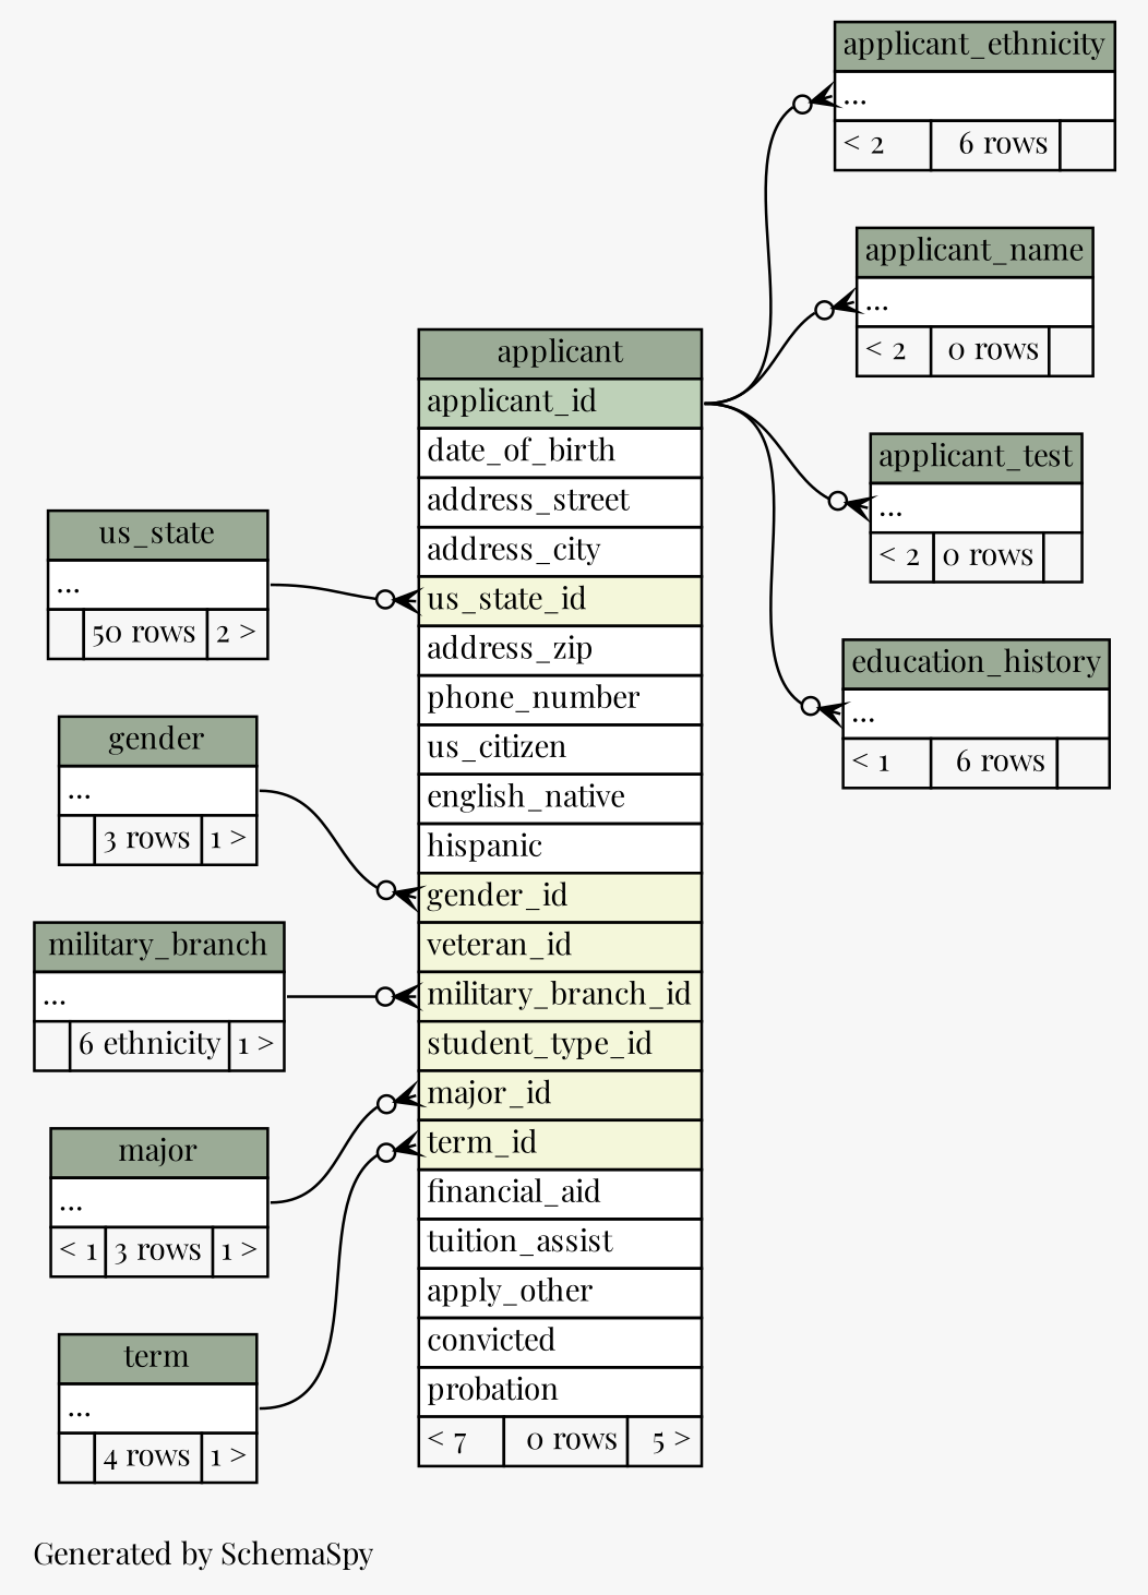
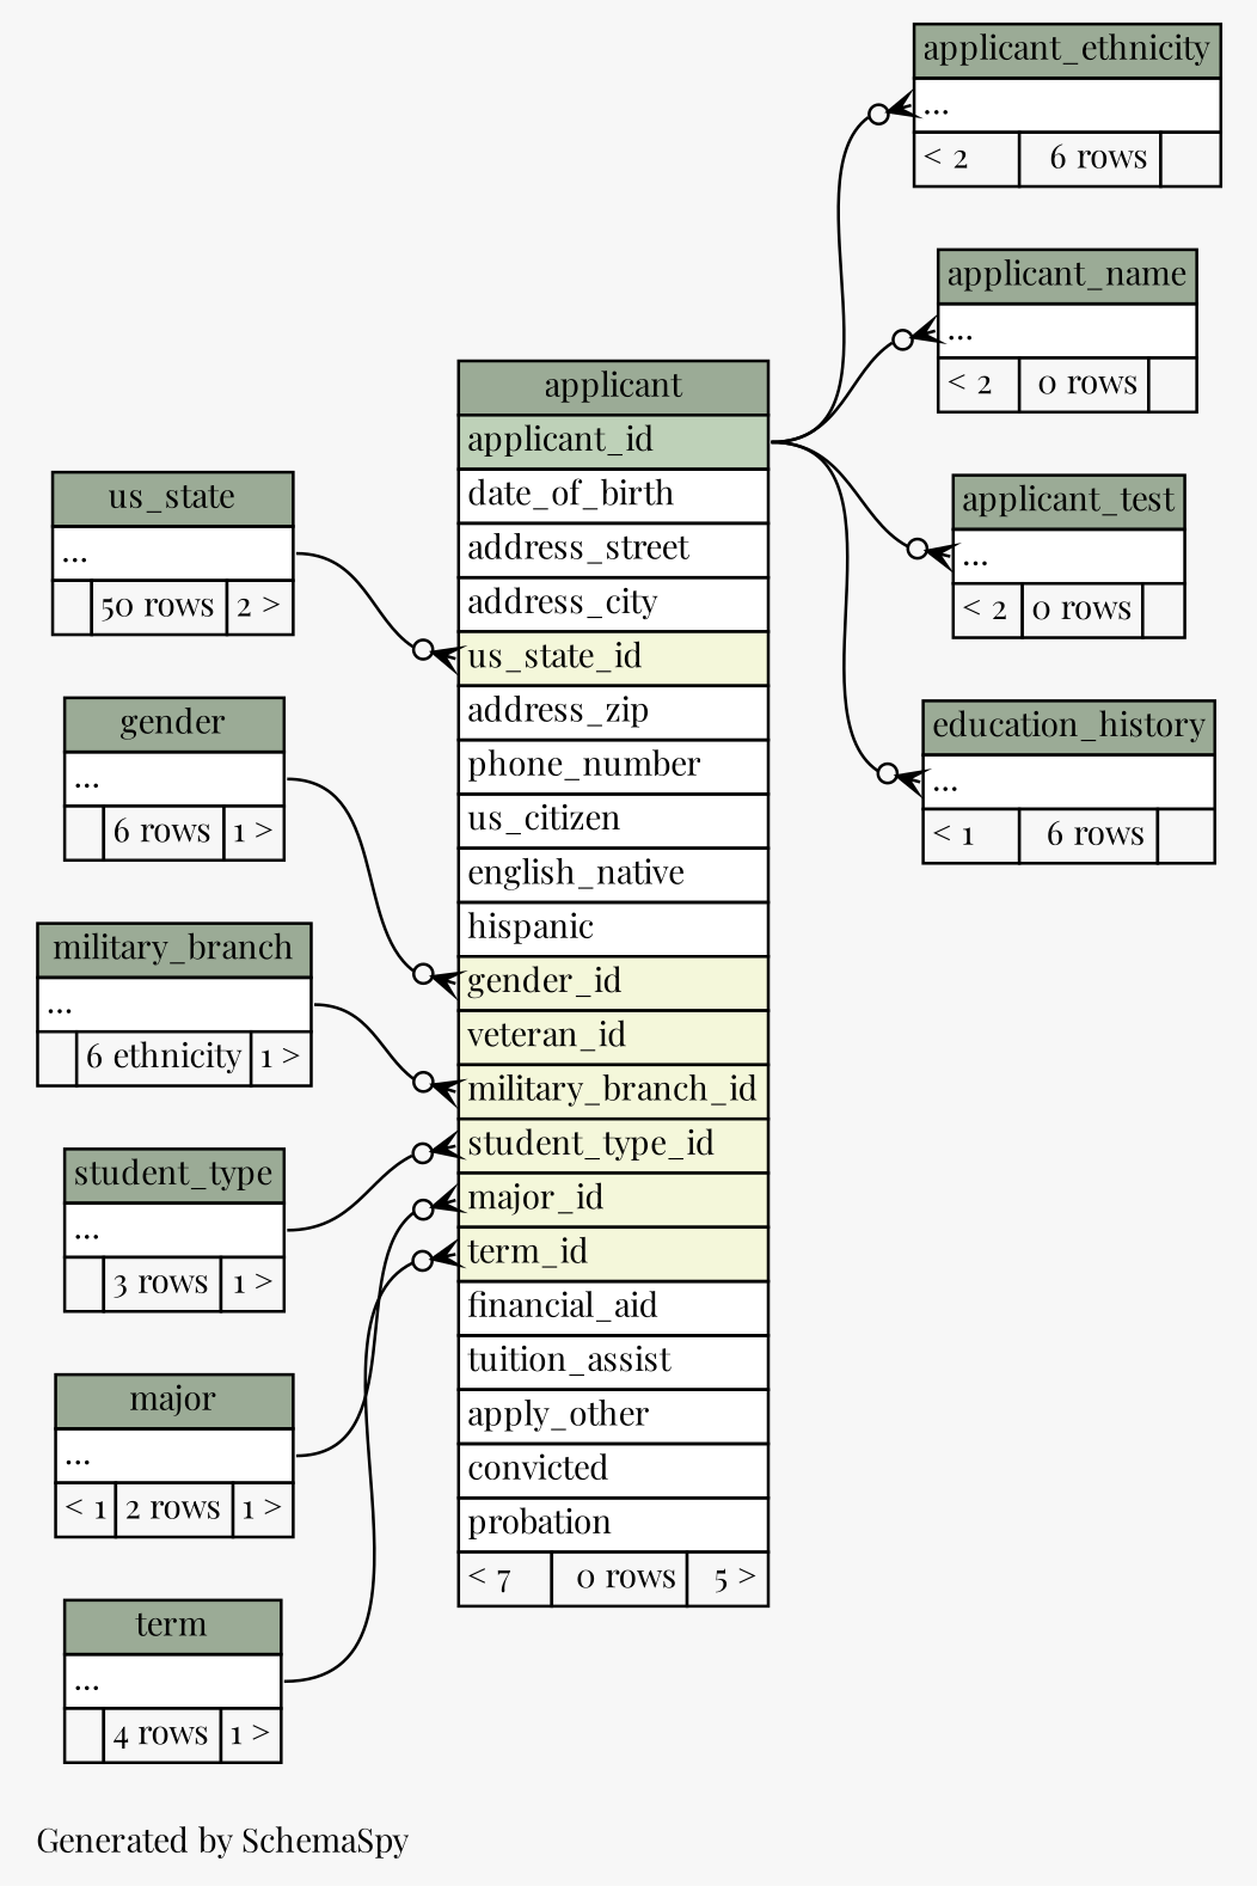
  digraph {
    bgcolor="#f7f7f7"
    fontname="Playfair Display"
    fontsize=11
    label="\nGenerated by SchemaSpy"
    labeljust=l
    nodesep=0.18
    rankdir=RL
    ranksep=0.46
    node [fontname="Playfair Display" fontsize=11 shape=plaintext]
    edge [arrowhead=none arrowsize=0.8 arrowtail=crowodot dir=back fontname="Playfair Display" headport="elipses:e" tailport="elipses:w"]
    n1 [label=<     <TABLE BORDER="0" CELLBORDER="1" CELLSPACING="0" BGCOLOR="#ffffff">       <TR><TD COLSPAN="3" BGCOLOR="#9bab96" ALIGN="CENTER">applicant</TD></TR>       <TR><TD PORT="applicant_id" COLSPAN="3" BGCOLOR="#bed1b8" ALIGN="LEFT">applicant_id</TD></TR>       <TR><TD PORT="date_of_birth" COLSPAN="3" ALIGN="LEFT">date_of_birth</TD></TR>       <TR><TD PORT="address_street" COLSPAN="3" ALIGN="LEFT">address_street</TD></TR>       <TR><TD PORT="address_city" COLSPAN="3" ALIGN="LEFT">address_city</TD></TR>       <TR><TD PORT="us_state_id" COLSPAN="3" BGCOLOR="#f4f7da" ALIGN="LEFT">us_state_id</TD></TR>       <TR><TD PORT="address_zip" COLSPAN="3" ALIGN="LEFT">address_zip</TD></TR>       <TR><TD PORT="phone_number" COLSPAN="3" ALIGN="LEFT">phone_number</TD></TR>       <TR><TD PORT="us_citizen" COLSPAN="3" ALIGN="LEFT">us_citizen</TD></TR>       <TR><TD PORT="english_native" COLSPAN="3" ALIGN="LEFT">english_native</TD></TR>       <TR><TD PORT="hispanic" COLSPAN="3" ALIGN="LEFT">hispanic</TD></TR>       <TR><TD PORT="gender_id" COLSPAN="3" BGCOLOR="#f4f7da" ALIGN="LEFT">gender_id</TD></TR>       <TR><TD PORT="veteran_id" COLSPAN="3" BGCOLOR="#f4f7da" ALIGN="LEFT">veteran_id</TD></TR>       <TR><TD PORT="military_branch_id" COLSPAN="3" BGCOLOR="#f4f7da" ALIGN="LEFT">military_branch_id</TD></TR>       <TR><TD PORT="student_type_id" COLSPAN="3" BGCOLOR="#f4f7da" ALIGN="LEFT">student_type_id</TD></TR>       <TR><TD PORT="major_id" COLSPAN="3" BGCOLOR="#f4f7da" ALIGN="LEFT">major_id</TD></TR>       <TR><TD PORT="term_id" COLSPAN="3" BGCOLOR="#f4f7da" ALIGN="LEFT">term_id</TD></TR>       <TR><TD PORT="financial_aid" COLSPAN="3" ALIGN="LEFT">financial_aid</TD></TR>       <TR><TD PORT="tuition_assist" COLSPAN="3" ALIGN="LEFT">tuition_assist</TD></TR>       <TR><TD PORT="apply_other" COLSPAN="3" ALIGN="LEFT">apply_other</TD></TR>       <TR><TD PORT="convicted" COLSPAN="3" ALIGN="LEFT">convicted</TD></TR>       <TR><TD PORT="probation" COLSPAN="3" ALIGN="LEFT">probation</TD></TR>       <TR><TD ALIGN="LEFT" BGCOLOR="#f7f7f7">&lt; 7</TD><TD ALIGN="RIGHT" BGCOLOR="#f7f7f7">0 rows</TD><TD ALIGN="RIGHT" BGCOLOR="#f7f7f7">5 &gt;</TD></TR>     </TABLE>>]
-   n2 [label=<     <TABLE BORDER="0" CELLBORDER="1" CELLSPACING="0" BGCOLOR="#ffffff">       <TR><TD COLSPAN="3" BGCOLOR="#9bab96" ALIGN="CENTER">gender</TD></TR>       <TR><TD PORT="elipses" COLSPAN="3" ALIGN="LEFT">...</TD></TR>       <TR><TD ALIGN="LEFT" BGCOLOR="#f7f7f7">  </TD><TD ALIGN="RIGHT" BGCOLOR="#f7f7f7">3 rows</TD><TD ALIGN="RIGHT" BGCOLOR="#f7f7f7">1 &gt;</TD></TR>     </TABLE>>]
-   n3 [label=<     <TABLE BORDER="0" CELLBORDER="1" CELLSPACING="0" BGCOLOR="#ffffff">       <TR><TD COLSPAN="3" BGCOLOR="#9bab96" ALIGN="CENTER">major</TD></TR>       <TR><TD PORT="elipses" COLSPAN="3" ALIGN="LEFT">...</TD></TR>       <TR><TD ALIGN="LEFT" BGCOLOR="#f7f7f7">&lt; 1</TD><TD ALIGN="RIGHT" BGCOLOR="#f7f7f7">3 rows</TD><TD ALIGN="RIGHT" BGCOLOR="#f7f7f7">1 &gt;</TD></TR>     </TABLE>>]
+   n2 [label=<     <TABLE BORDER="0" CELLBORDER="1" CELLSPACING="0" BGCOLOR="#ffffff">       <TR><TD COLSPAN="3" BGCOLOR="#9bab96" ALIGN="CENTER">gender</TD></TR>       <TR><TD PORT="elipses" COLSPAN="3" ALIGN="LEFT">...</TD></TR>       <TR><TD ALIGN="LEFT" BGCOLOR="#f7f7f7">  </TD><TD ALIGN="RIGHT" BGCOLOR="#f7f7f7">6 rows</TD><TD ALIGN="RIGHT" BGCOLOR="#f7f7f7">1 &gt;</TD></TR>     </TABLE>>]
+   n3 [label=<     <TABLE BORDER="0" CELLBORDER="1" CELLSPACING="0" BGCOLOR="#ffffff">       <TR><TD COLSPAN="3" BGCOLOR="#9bab96" ALIGN="CENTER">major</TD></TR>       <TR><TD PORT="elipses" COLSPAN="3" ALIGN="LEFT">...</TD></TR>       <TR><TD ALIGN="LEFT" BGCOLOR="#f7f7f7">&lt; 1</TD><TD ALIGN="RIGHT" BGCOLOR="#f7f7f7">2 rows</TD><TD ALIGN="RIGHT" BGCOLOR="#f7f7f7">1 &gt;</TD></TR>     </TABLE>>]
    n4 [label=<     <TABLE BORDER="0" CELLBORDER="1" CELLSPACING="0" BGCOLOR="#ffffff">       <TR><TD COLSPAN="3" BGCOLOR="#9bab96" ALIGN="CENTER">military_branch</TD></TR>       <TR><TD PORT="elipses" COLSPAN="3" ALIGN="LEFT">...</TD></TR>       <TR><TD ALIGN="LEFT" BGCOLOR="#f7f7f7">  </TD><TD ALIGN="RIGHT" BGCOLOR="#f7f7f7">6 ethnicity</TD><TD ALIGN="RIGHT" BGCOLOR="#f7f7f7">1 &gt;</TD></TR>     </TABLE>>]
+   n5 [label=<     <TABLE BORDER="0" CELLBORDER="1" CELLSPACING="0" BGCOLOR="#ffffff">       <TR><TD COLSPAN="3" BGCOLOR="#9bab96" ALIGN="CENTER">student_type</TD></TR>       <TR><TD PORT="elipses" COLSPAN="3" ALIGN="LEFT">...</TD></TR>       <TR><TD ALIGN="LEFT" BGCOLOR="#f7f7f7">  </TD><TD ALIGN="RIGHT" BGCOLOR="#f7f7f7">3 rows</TD><TD ALIGN="RIGHT" BGCOLOR="#f7f7f7">1 &gt;</TD></TR>     </TABLE>>]
    n6 [label=<     <TABLE BORDER="0" CELLBORDER="1" CELLSPACING="0" BGCOLOR="#ffffff">       <TR><TD COLSPAN="3" BGCOLOR="#9bab96" ALIGN="CENTER">term</TD></TR>       <TR><TD PORT="elipses" COLSPAN="3" ALIGN="LEFT">...</TD></TR>       <TR><TD ALIGN="LEFT" BGCOLOR="#f7f7f7">  </TD><TD ALIGN="RIGHT" BGCOLOR="#f7f7f7">4 rows</TD><TD ALIGN="RIGHT" BGCOLOR="#f7f7f7">1 &gt;</TD></TR>     </TABLE>>]
    n7 [label=<     <TABLE BORDER="0" CELLBORDER="1" CELLSPACING="0" BGCOLOR="#ffffff">       <TR><TD COLSPAN="3" BGCOLOR="#9bab96" ALIGN="CENTER">us_state</TD></TR>       <TR><TD PORT="elipses" COLSPAN="3" ALIGN="LEFT">...</TD></TR>       <TR><TD ALIGN="LEFT" BGCOLOR="#f7f7f7">  </TD><TD ALIGN="RIGHT" BGCOLOR="#f7f7f7">50 rows</TD><TD ALIGN="RIGHT" BGCOLOR="#f7f7f7">2 &gt;</TD></TR>     </TABLE>>]
    n8 [label=<     <TABLE BORDER="0" CELLBORDER="1" CELLSPACING="0" BGCOLOR="#ffffff">       <TR><TD COLSPAN="3" BGCOLOR="#9bab96" ALIGN="CENTER">applicant_ethnicity</TD></TR>       <TR><TD PORT="elipses" COLSPAN="3" ALIGN="LEFT">...</TD></TR>       <TR><TD ALIGN="LEFT" BGCOLOR="#f7f7f7">&lt; 2</TD><TD ALIGN="RIGHT" BGCOLOR="#f7f7f7">6 rows</TD><TD ALIGN="RIGHT" BGCOLOR="#f7f7f7">  </TD></TR>     </TABLE>>]
    n9 [label=<     <TABLE BORDER="0" CELLBORDER="1" CELLSPACING="0" BGCOLOR="#ffffff">       <TR><TD COLSPAN="3" BGCOLOR="#9bab96" ALIGN="CENTER">applicant_name</TD></TR>       <TR><TD PORT="elipses" COLSPAN="3" ALIGN="LEFT">...</TD></TR>       <TR><TD ALIGN="LEFT" BGCOLOR="#f7f7f7">&lt; 2</TD><TD ALIGN="RIGHT" BGCOLOR="#f7f7f7">0 rows</TD><TD ALIGN="RIGHT" BGCOLOR="#f7f7f7">  </TD></TR>     </TABLE>>]
    n10 [label=<     <TABLE BORDER="0" CELLBORDER="1" CELLSPACING="0" BGCOLOR="#ffffff">       <TR><TD COLSPAN="3" BGCOLOR="#9bab96" ALIGN="CENTER">applicant_test</TD></TR>       <TR><TD PORT="elipses" COLSPAN="3" ALIGN="LEFT">...</TD></TR>       <TR><TD ALIGN="LEFT" BGCOLOR="#f7f7f7">&lt; 2</TD><TD ALIGN="RIGHT" BGCOLOR="#f7f7f7">0 rows</TD><TD ALIGN="RIGHT" BGCOLOR="#f7f7f7">  </TD></TR>     </TABLE>>]
    n11 [label=<     <TABLE BORDER="0" CELLBORDER="1" CELLSPACING="0" BGCOLOR="#ffffff">       <TR><TD COLSPAN="3" BGCOLOR="#9bab96" ALIGN="CENTER">education_history</TD></TR>       <TR><TD PORT="elipses" COLSPAN="3" ALIGN="LEFT">...</TD></TR>       <TR><TD ALIGN="LEFT" BGCOLOR="#f7f7f7">&lt; 1</TD><TD ALIGN="RIGHT" BGCOLOR="#f7f7f7">6 rows</TD><TD ALIGN="RIGHT" BGCOLOR="#f7f7f7">  </TD></TR>     </TABLE>>]
    n1 -> n2 [tailport="gender_id:w"]
    n1 -> n3 [tailport="major_id:w"]
    n1 -> n4 [tailport="military_branch_id:w"]
+   n1 -> n5 [tailport="student_type_id:w"]
    n1 -> n6 [tailport="term_id:w"]
    n1 -> n7 [tailport="us_state_id:w"]
    n8 -> n1 [headport="applicant_id:e"]
    n9 -> n1 [headport="applicant_id:e"]
    n10 -> n1 [headport="applicant_id:e"]
    n11 -> n1 [headport="applicant_id:e"]
  }
